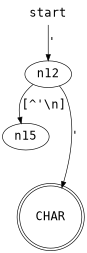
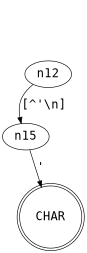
  digraph {
    rankdir=TB
    node [fontname=Consolas fontsize=20]
    edge [fontname=Consolas fontsize=20]
-   start [shape=plaintext]
    n12
    n13 [label=n15]
    s7 [label=CHAR shape=doublecircle]
-   start -> n12 [label="'"]
    n12 -> n13 [label="[^'\\n]"]
-   n12 -> s7 [label="'"]
+   n13 -> s7 [label="'"]
  }
